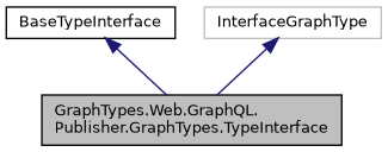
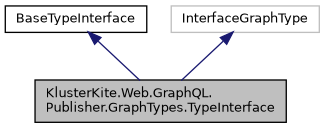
  digraph {
    node [color=black fillcolor=white fontname=Helvetica fontsize=10 shape=record style=filled]
    edge [color=midnightblue dir=back fontname=Helvetica fontsize=10 labelfontname=Helvetica labelfontsize=10 style=solid]
-   n1 [fillcolor=grey75 fontcolor=black height=0.2 label="GraphTypes.Web.GraphQL.\lPublisher.GraphTypes.TypeInterface" width=0.4]
+   n1 [fillcolor=grey75 fontcolor=black height=0.2 label="KlusterKite.Web.GraphQL.\lPublisher.GraphTypes.TypeInterface" width=0.4]
    n2 [height=0.2 label=BaseTypeInterface width=0.4]
    n3 [color=grey75 height=0.2 label=InterfaceGraphType width=0.4]
    n2 -> n1
    n3 -> n1
  }
